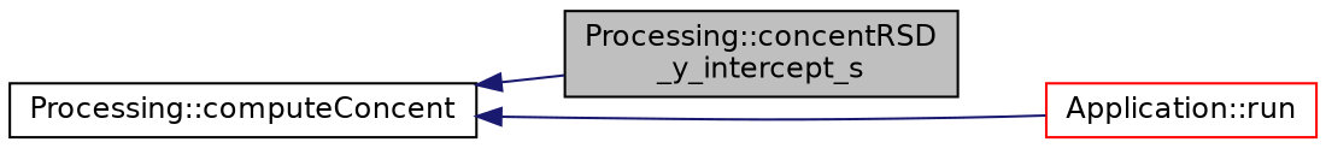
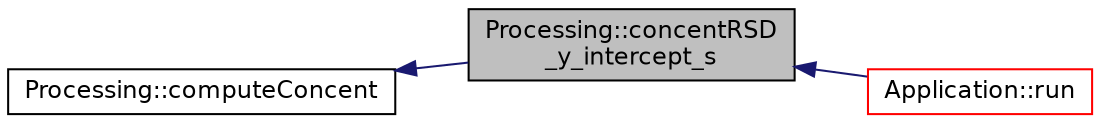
  digraph {
    fontname="DejaVu Sans"
    rankdir=LR
    node [color=black fillcolor=white fontname="DejaVu Sans" fontsize=12 shape=record style=filled]
    edge [color=midnightblue dir=back fontname="DejaVu Sans" fontsize=12 labelfontname=Helvetica labelfontsize=12 style=solid]
    n1 [fillcolor=grey75 fontcolor=black height=0.2 label="Processing::concentRSD\l_y_intercept_s" width=0.4]
    n2 [height=0.2 label="Processing::computeConcent" width=0.4]
    n3 [color=red height=0.2 label="Application::run" width=0.4]
    n2 -> n1
-   n2 -> n3
+   n1 -> n3
  }
